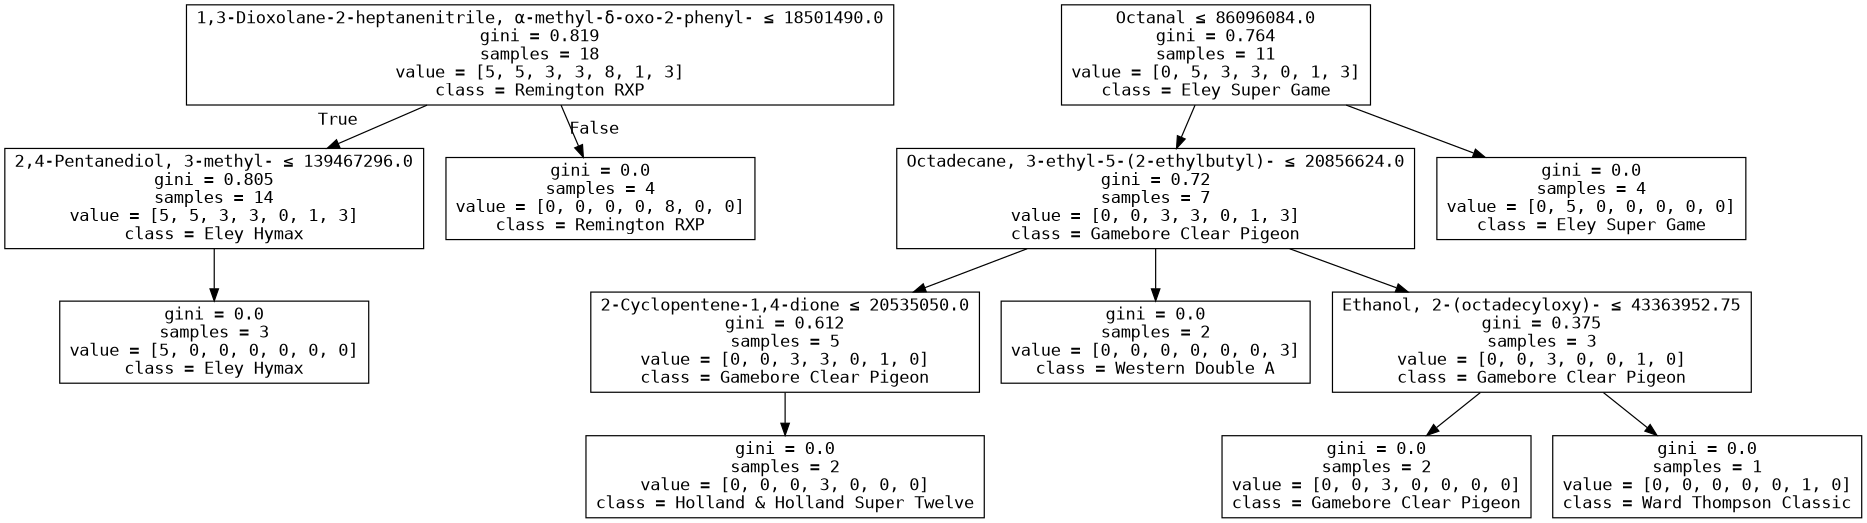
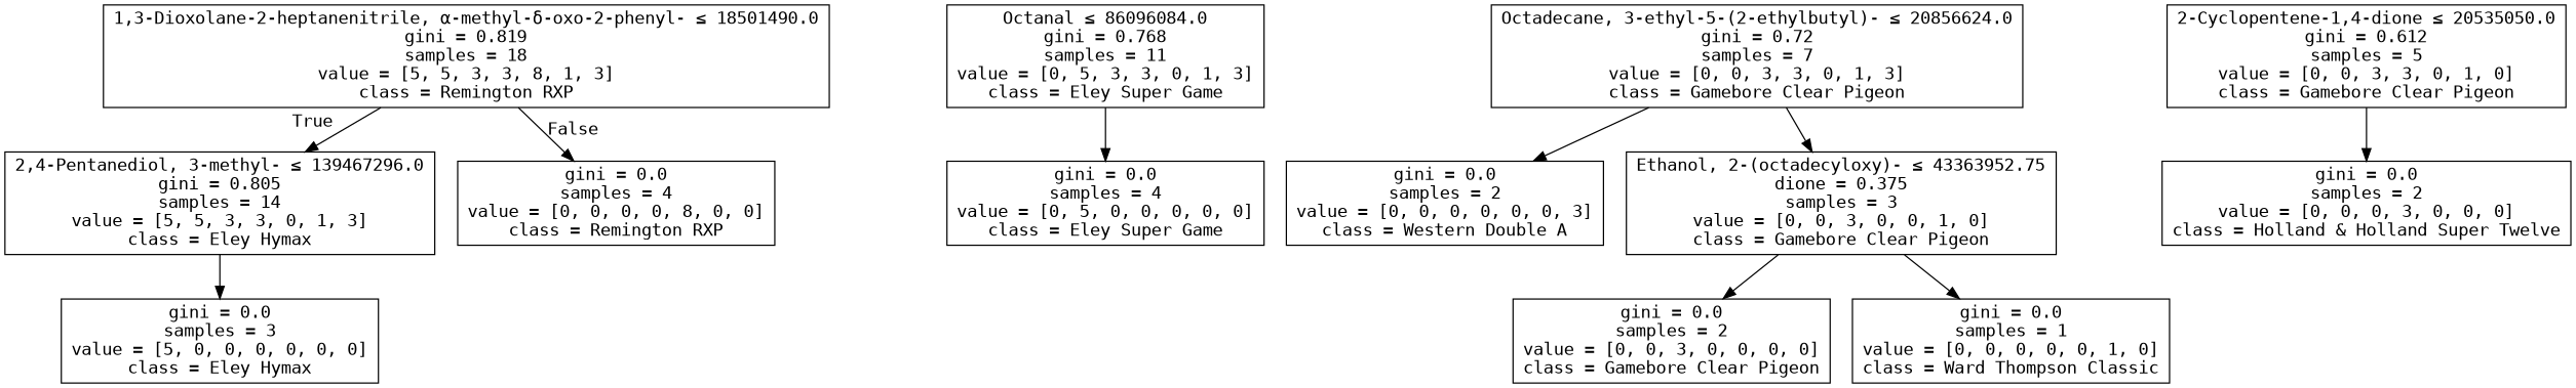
  digraph {
    fontname="DejaVu Sans Mono"
    node [fontname="DejaVu Sans Mono" shape=box]
    edge [fontname="DejaVu Sans Mono"]
    n1 [label=<1,3-Dioxolane-2-heptanenitrile, α-methyl-δ-oxo-2-phenyl- &le; 18501490.0<br/>gini = 0.819<br/>samples = 18<br/>value = [5, 5, 3, 3, 8, 1, 3]<br/>class = Remington RXP>]
    n2 [label=<2,4-Pentanediol, 3-methyl- &le; 139467296.0<br/>gini = 0.805<br/>samples = 14<br/>value = [5, 5, 3, 3, 0, 1, 3]<br/>class = Eley Hymax>]
    n3 [label=<gini = 0.0<br/>samples = 4<br/>value = [0, 0, 0, 0, 8, 0, 0]<br/>class = Remington RXP>]
    n4 [label=<gini = 0.0<br/>samples = 3<br/>value = [5, 0, 0, 0, 0, 0, 0]<br/>class = Eley Hymax>]
-   n5 [label=<Octanal &le; 86096084.0<br/>gini = 0.764<br/>samples = 11<br/>value = [0, 5, 3, 3, 0, 1, 3]<br/>class = Eley Super Game>]
+   n5 [label=<Octanal &le; 86096084.0<br/>gini = 0.768<br/>samples = 11<br/>value = [0, 5, 3, 3, 0, 1, 3]<br/>class = Eley Super Game>]
    n6 [label=<Octadecane, 3-ethyl-5-(2-ethylbutyl)- &le; 20856624.0<br/>gini = 0.72<br/>samples = 7<br/>value = [0, 0, 3, 3, 0, 1, 3]<br/>class = Gamebore Clear Pigeon>]
    n7 [label=<gini = 0.0<br/>samples = 4<br/>value = [0, 5, 0, 0, 0, 0, 0]<br/>class = Eley Super Game>]
    n8 [label=<2-Cyclopentene-1,4-dione &le; 20535050.0<br/>gini = 0.612<br/>samples = 5<br/>value = [0, 0, 3, 3, 0, 1, 0]<br/>class = Gamebore Clear Pigeon>]
    n9 [label=<gini = 0.0<br/>samples = 2<br/>value = [0, 0, 0, 0, 0, 0, 3]<br/>class = Western Double A>]
-   n10 [label=<Ethanol, 2-(octadecyloxy)- &le; 43363952.75<br/>gini = 0.375<br/>samples = 3<br/>value = [0, 0, 3, 0, 0, 1, 0]<br/>class = Gamebore Clear Pigeon>]
+   n10 [label=<Ethanol, 2-(octadecyloxy)- &le; 43363952.75<br/>dione = 0.375<br/>samples = 3<br/>value = [0, 0, 3, 0, 0, 1, 0]<br/>class = Gamebore Clear Pigeon>]
    n11 [label=<gini = 0.0<br/>samples = 2<br/>value = [0, 0, 0, 3, 0, 0, 0]<br/>class = Holland &amp; Holland Super Twelve>]
    n12 [label=<gini = 0.0<br/>samples = 2<br/>value = [0, 0, 3, 0, 0, 0, 0]<br/>class = Gamebore Clear Pigeon>]
    n13 [label=<gini = 0.0<br/>samples = 1<br/>value = [0, 0, 0, 0, 0, 1, 0]<br/>class = Ward Thompson Classic>]
    n1 -> n2 [headlabel=True labelangle=45 labeldistance=2.5]
    n1 -> n3 [headlabel=False labelangle=-45 labeldistance=2.5]
    n2 -> n4
-   n5 -> n6
    n5 -> n7
-   n6 -> n8
    n6 -> n9
    n6 -> n10
    n8 -> n11
    n10 -> n12
    n10 -> n13
  }
